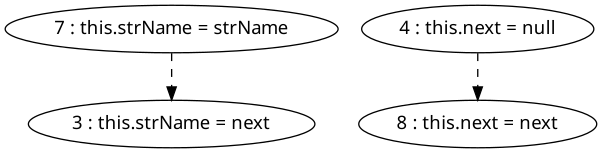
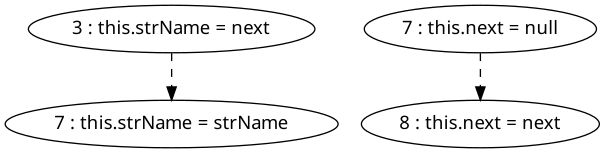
  digraph {
    fontname="Noto Sans"
    node [fontname="Noto Sans"]
    edge [fontname="Noto Sans" style=dashed]
    n1 [label="3 : this.strName = next"]
    "7 : this.strName = strName"
-   "4 : this.next = null"
+   "4 : this.next = null" [label="7 : this.next = null"]
    "8 : this.next = next"
-   "7 : this.strName = strName" -> n1
+   n1 -> "7 : this.strName = strName"
    "4 : this.next = null" -> "8 : this.next = next"
  }
